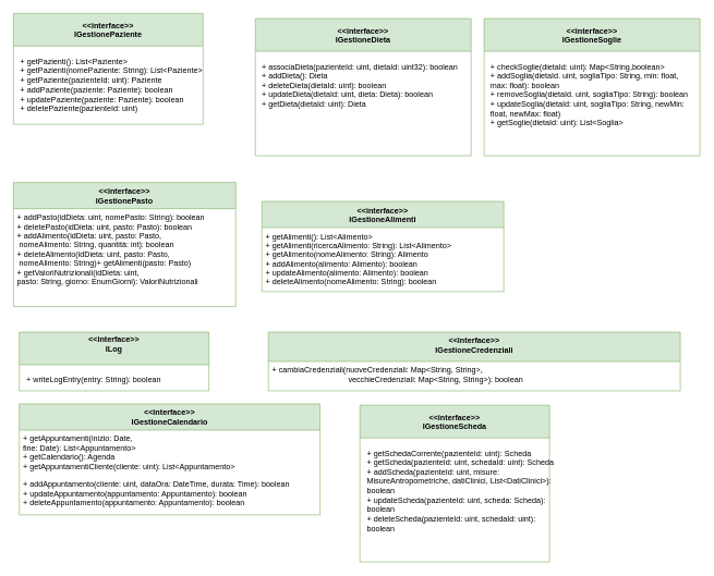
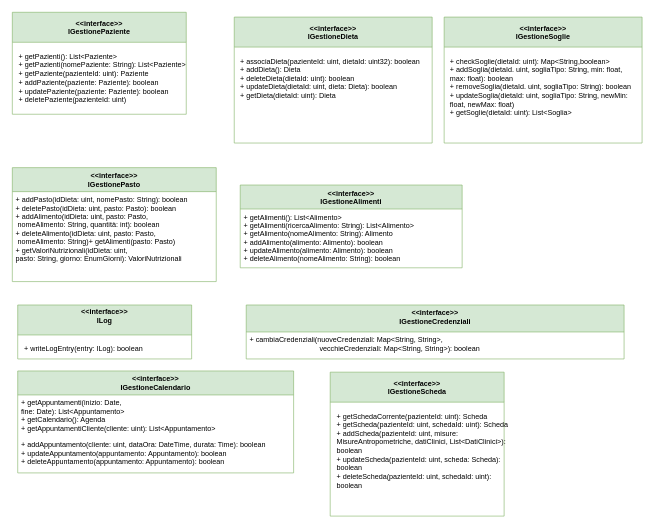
  <mxCell id="0" />
  <mxCell id="1" parent="0" />
  <mxCell id="2" value="&lt;&lt;interface&gt;&gt;&#10;IGestionePaziente" style="swimlane;startSize=50;fillColor=#d5e8d4;strokeColor=#82b366;" parent="1" vertex="1"><mxGeometry x="20" y="20" width="290" height="170" as="geometry" /></mxCell>
  <mxCell id="3" value="&lt;div&gt;+ getPazienti(): List&amp;lt;Paziente&amp;gt;&lt;/div&gt;&lt;div&gt;+ getPazienti(nomePaziente: String): List&amp;lt;Paziente&amp;gt;&lt;/div&gt;&lt;div&gt;+ getPaziente(pazienteId: uint): Paziente&lt;/div&gt;&lt;div&gt;+ addPaziente(paziente: Paziente): boolean&lt;/div&gt;&lt;div&gt;+ updatePaziente(paziente: Paziente): boolean&lt;/div&gt;+ deletePaziente(pazienteId: uint)" style="text;whiteSpace=wrap;html=1;" parent="2" vertex="1"><mxGeometry x="9" y="60" width="290" height="30" as="geometry" /></mxCell>
  <mxCell id="4" value="&lt;&lt;interface&gt;&gt;&#10;IGestioneDieta" style="swimlane;startSize=50;fillColor=#d5e8d4;strokeColor=#82b366;" parent="1" vertex="1"><mxGeometry x="390" y="28" width="330" height="210" as="geometry" /></mxCell>
  <mxCell id="5" value="+ associaDieta(pazienteId: uint, dietaId: uint32): boolean&lt;br&gt;+ addDieta(): Dieta&lt;br&gt;+ deleteDieta(dietaId: uint): boolean&lt;br&gt;&lt;div&gt;+ updateDieta(dietaId: uint, dieta: Dieta): boolean&lt;/div&gt;&lt;div&gt;+ getDieta(dietaId: uint): Dieta&lt;br&gt;&lt;/div&gt;" style="text;whiteSpace=wrap;html=1;" parent="4" vertex="1"><mxGeometry x="8" y="60" width="312" height="30" as="geometry" /></mxCell>
  <mxCell id="6" value="&lt;&lt;interface&gt;&gt;&#10;IGestionePasto&#10;" style="swimlane;fontStyle=1;align=center;verticalAlign=top;childLayout=stackLayout;horizontal=1;startSize=40;horizontalStack=0;resizeParent=1;resizeParentMax=0;resizeLast=0;collapsible=1;marginBottom=0;fillColor=#d5e8d4;strokeColor=#82b366;" parent="1" vertex="1"><mxGeometry x="20" y="279" width="340" height="190" as="geometry" /></mxCell>
  <mxCell id="7" value="+ addPasto(idDieta: uint, nomePasto: String): boolean&#10;+ deletePasto(idDieta: uint, pasto: Pasto): boolean&#10;+ addAlimento(idDieta: uint, pasto: Pasto,&#10; nomeAlimento: String, quantità: int): boolean&#10;+ deleteAlimento(idDieta: uint, pasto: Pasto,&#10; nomeAlimento: String)+ getAlimenti(pasto: Pasto)&#10;+ getValoriNutrizionali(idDieta: uint, &#10;pasto: String, giorno: EnumGiorni): ValoriNutrizionali" style="text;align=left;verticalAlign=top;spacingLeft=4;spacingRight=4;overflow=hidden;rotatable=0;points=[[0,0.5],[1,0.5]];portConstraint=eastwest;" parent="6" vertex="1"><mxGeometry y="40" width="340" height="150" as="geometry" /></mxCell>
  <mxCell id="8" value="&lt;&lt;interface&gt;&gt;&#10;ILog&#10;" style="swimlane;startSize=50;fillColor=#d5e8d4;strokeColor=#82b366;" parent="1" vertex="1"><mxGeometry x="29" y="508" width="290" height="90" as="geometry" /></mxCell>
- <mxCell id="9" value="&lt;div&gt;+ writeLogEntry(entry: String): boolean&lt;br&gt;&lt;/div&gt;&lt;div&gt;&lt;br&gt;&lt;/div&gt;&lt;div&gt;&lt;br&gt;&lt;/div&gt;" style="text;whiteSpace=wrap;html=1;" parent="8" vertex="1"><mxGeometry x="9" y="60" width="290" height="30" as="geometry" /></mxCell>
+ <mxCell id="9" value="&lt;div&gt;+ writeLogEntry(entry: ILog): boolean&lt;br&gt;&lt;/div&gt;&lt;div&gt;&lt;br&gt;&lt;/div&gt;&lt;div&gt;&lt;br&gt;&lt;/div&gt;" style="text;whiteSpace=wrap;html=1;" parent="8" vertex="1"><mxGeometry x="9" y="60" width="290" height="30" as="geometry" /></mxCell>
  <mxCell id="10" value="&lt;&lt;interface&gt;&gt;&#10;IGestioneAlimenti" style="swimlane;fontStyle=1;align=center;verticalAlign=top;childLayout=stackLayout;horizontal=1;startSize=40;horizontalStack=0;resizeParent=1;resizeParentMax=0;resizeLast=0;collapsible=1;marginBottom=0;fillColor=#d5e8d4;strokeColor=#82b366;" parent="1" vertex="1"><mxGeometry x="400" y="308" width="370" height="138" as="geometry" /></mxCell>
  <mxCell id="11" value="+ getAlimenti(): List&lt;Alimento&gt;&#10;+ getAlimenti(ricercaAlimento: String): List&lt;Alimento&gt;&#10;+ getAlimento(nomeAlimento: String): Alimento&#10;+ addAlimento(alimento: Alimento): boolean &#10;+ updateAlimento(alimento: Alimento): boolean&#10;+ deleteAlimento(nomeAlimento: String): boolean&#10;&#10;" style="text;align=left;verticalAlign=top;spacingLeft=4;spacingRight=4;overflow=hidden;rotatable=0;points=[[0,0.5],[1,0.5]];portConstraint=eastwest;" parent="10" vertex="1"><mxGeometry y="40" width="370" height="98" as="geometry" /></mxCell>
  <mxCell id="12" value="&lt;&lt;interface&gt;&gt;&#10;IGestioneCredenziali" style="swimlane;fontStyle=1;align=center;verticalAlign=top;childLayout=stackLayout;horizontal=1;startSize=45;horizontalStack=0;resizeParent=1;resizeParentMax=0;resizeLast=0;collapsible=1;marginBottom=0;fillColor=#d5e8d4;strokeColor=#82b366;" parent="1" vertex="1"><mxGeometry x="410" y="508" width="630" height="90" as="geometry" /></mxCell>
  <mxCell id="13" value="+ cambiaCredenziali(nuoveCredenziali: Map&lt;String, String&gt;, &#10;                                   vecchieCredenziali: Map&lt;String, String&gt;): boolean" style="text;align=left;verticalAlign=top;spacingLeft=4;spacingRight=4;overflow=hidden;rotatable=0;points=[[0,0.5],[1,0.5]];portConstraint=eastwest;" parent="12" vertex="1"><mxGeometry y="45" width="630" height="45" as="geometry" /></mxCell>
  <mxCell id="14" value="&lt;&lt;interface&gt;&gt;&#10;IGestioneCalendario" style="swimlane;fontStyle=1;align=center;verticalAlign=top;childLayout=stackLayout;horizontal=1;startSize=40;horizontalStack=0;resizeParent=1;resizeParentMax=0;resizeLast=0;collapsible=1;marginBottom=0;fillColor=#d5e8d4;strokeColor=#82b366;" parent="1" vertex="1"><mxGeometry x="29" y="618" width="460" height="170" as="geometry" /></mxCell>
  <mxCell id="15" value="+ getAppuntamenti(inizio: Date,&#10;fine: Date): List&lt;Appuntamento&gt;&#10;+ getCalendario(): Agenda&#10;+ getAppuntamentiCliente(cliente: uint): List&lt;Appuntamento&gt; &#10;&#10;+ addAppuntamento(cliente: uint, dataOra: DateTime, durata: Time): boolean&#10;+ updateAppuntamento(appuntamento: Appuntamento): boolean&#10;+ deleteAppuntamento(appuntamento: Appuntamento): boolean" style="text;align=left;verticalAlign=top;spacingLeft=4;spacingRight=4;overflow=hidden;rotatable=0;points=[[0,0.5],[1,0.5]];portConstraint=eastwest;" parent="14" vertex="1"><mxGeometry y="40" width="460" height="130" as="geometry" /></mxCell>
  <mxCell id="16" value="&lt;&lt;interface&gt;&gt;&#10;IGestioneSoglie" style="swimlane;startSize=50;fillColor=#d5e8d4;strokeColor=#82b366;" parent="1" vertex="1"><mxGeometry x="740" y="28" width="330" height="210" as="geometry" /></mxCell>
  <mxCell id="17" value="+ checkSoglie(dietaId: uint): Map&amp;lt;String,boolean&amp;gt;&lt;br&gt;&lt;div&gt;+ addSoglia(dietaId. uint, sogliaTipo: String, min: float, max: float): boolean&lt;/div&gt;&lt;div&gt;+ removeSoglia(dietaId. uint, sogliaTipo: String): boolean&lt;/div&gt;&lt;div&gt;+ updateSoglia(dietaId: uint, sogliaTipo: String, newMin: float, newMax: float)&lt;br&gt;+ getSoglie(dietaId: uint): List&amp;lt;Soglia&amp;gt;&lt;/div&gt;" style="text;whiteSpace=wrap;html=1;" parent="16" vertex="1"><mxGeometry x="8" y="60" width="312" height="30" as="geometry" /></mxCell>
  <mxCell id="18" value="&lt;&lt;interface&gt;&gt;&#10;IGestioneScheda" style="swimlane;startSize=50;fillColor=#d5e8d4;strokeColor=#82b366;" parent="1" vertex="1"><mxGeometry x="550" y="620" width="290" height="240" as="geometry" /></mxCell>
  <mxCell id="19" value="&lt;div&gt;&lt;div&gt;+ getSchedaCorrente(pazienteId: uint): Scheda&lt;/div&gt;&lt;/div&gt;&lt;div&gt;+ getScheda(pazienteId: uint, schedaId: uint): Scheda&lt;br&gt;&lt;/div&gt;+ addScheda(pazienteId: uint, misure: MisureAntropometriche, datiClinici, List&amp;lt;DatiClinici&amp;gt;): boolean&lt;br&gt;+ updateScheda(pazienteId: uint, scheda: Scheda): boolean&lt;br&gt;+ deleteScheda(pazienteId: uint, schedaId: uint): boolean&lt;div&gt;&lt;br&gt;&lt;/div&gt;" style="text;whiteSpace=wrap;html=1;" parent="18" vertex="1"><mxGeometry x="9" y="60" width="290" height="30" as="geometry" /></mxCell>
